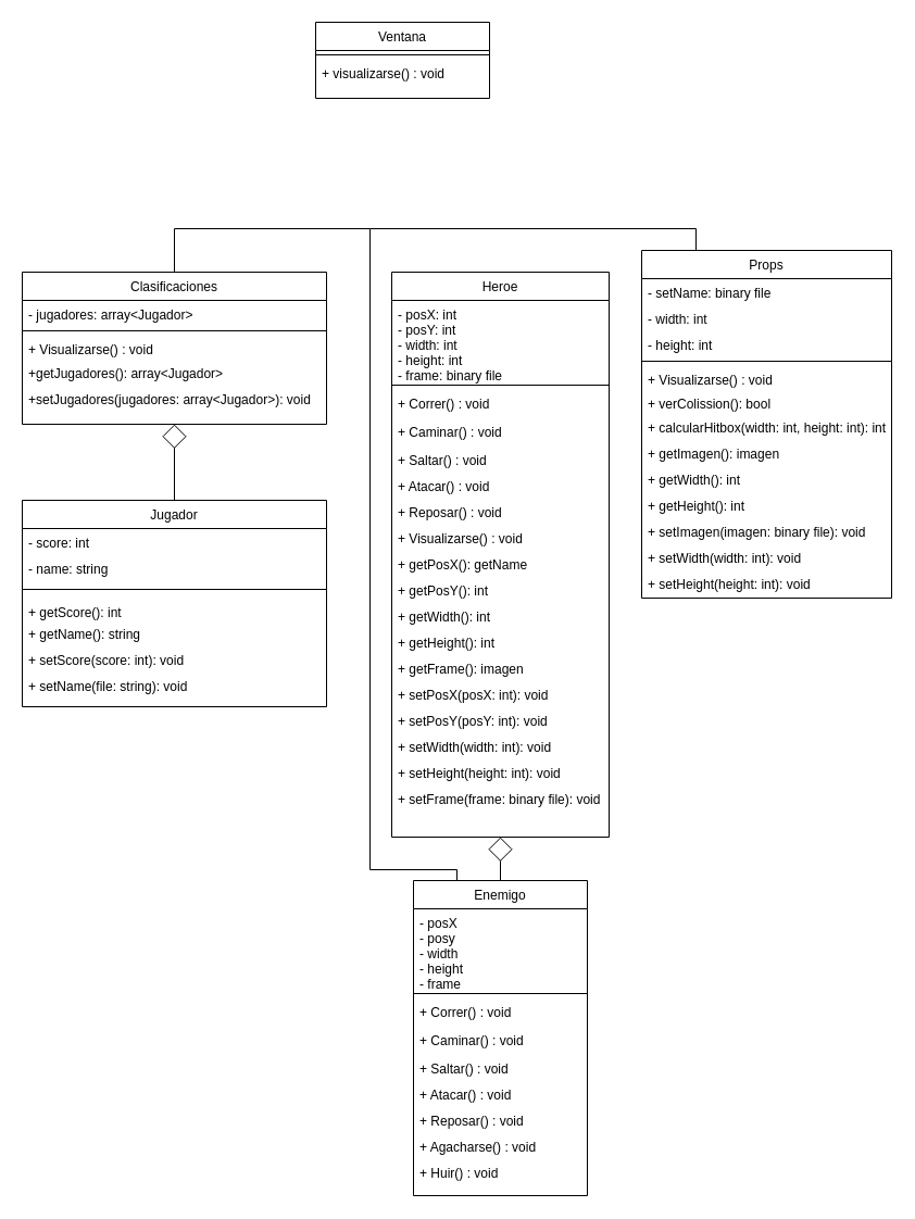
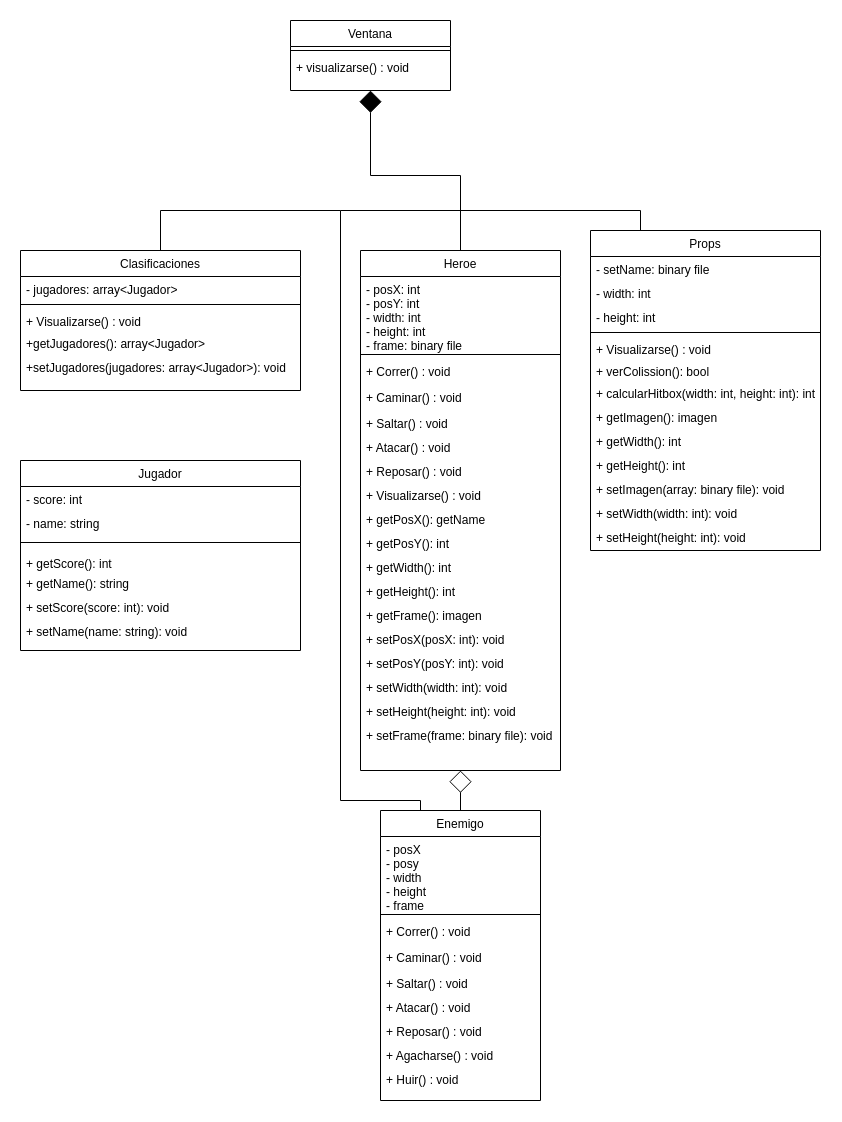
  <mxCell id="0" />
  <mxCell id="1" parent="0" />
+ <mxCell id="2" style="edgeStyle=orthogonalEdgeStyle;rounded=0;orthogonalLoop=1;jettySize=auto;html=1;exitX=0.5;exitY=0;exitDx=0;exitDy=0;entryX=0.5;entryY=1;entryDx=0;entryDy=0;endArrow=diamond;endFill=1;endSize=20;" edge="1" parent="1" source="3" target="49"><mxGeometry relative="1" as="geometry" /></mxCell>
  <mxCell id="3" value="Heroe" style="swimlane;fontStyle=0;align=center;verticalAlign=top;childLayout=stackLayout;horizontal=1;startSize=26;horizontalStack=0;resizeParent=1;resizeLast=0;collapsible=1;marginBottom=0;rounded=0;shadow=0;strokeWidth=1;" vertex="1" parent="1"><mxGeometry x="360" y="250" width="200" height="520" as="geometry"><mxRectangle x="550" y="140" width="160" height="26" as="alternateBounds" /></mxGeometry></mxCell>
  <mxCell id="4" value="- posX: int&#10;- posY: int&#10;- width: int&#10;- height: int&#10;- frame: binary file" style="text;align=left;verticalAlign=top;spacingLeft=4;spacingRight=4;overflow=hidden;rotatable=0;points=[[0,0.5],[1,0.5]];portConstraint=eastwest;" vertex="1" parent="3"><mxGeometry y="26" width="200" height="74" as="geometry" /></mxCell>
  <mxCell id="5" value="" style="line;html=1;strokeWidth=1;align=left;verticalAlign=middle;spacingTop=-1;spacingLeft=3;spacingRight=3;rotatable=0;labelPosition=right;points=[];portConstraint=eastwest;" vertex="1" parent="3"><mxGeometry y="100" width="200" height="8" as="geometry" /></mxCell>
  <mxCell id="6" value="+ Correr() : void" style="text;align=left;verticalAlign=top;spacingLeft=4;spacingRight=4;overflow=hidden;rotatable=0;points=[[0,0.5],[1,0.5]];portConstraint=eastwest;" vertex="1" parent="3"><mxGeometry y="108" width="200" height="26" as="geometry" /></mxCell>
  <mxCell id="7" value="+ Caminar() : void" style="text;align=left;verticalAlign=top;spacingLeft=4;spacingRight=4;overflow=hidden;rotatable=0;points=[[0,0.5],[1,0.5]];portConstraint=eastwest;" vertex="1" parent="3"><mxGeometry y="134" width="200" height="26" as="geometry" /></mxCell>
  <mxCell id="8" value="+ Saltar() : void" style="text;align=left;verticalAlign=top;spacingLeft=4;spacingRight=4;overflow=hidden;rotatable=0;points=[[0,0.5],[1,0.5]];portConstraint=eastwest;" vertex="1" parent="3"><mxGeometry y="160" width="200" height="24" as="geometry" /></mxCell>
  <mxCell id="9" value="+ Atacar() : void" style="text;align=left;verticalAlign=top;spacingLeft=4;spacingRight=4;overflow=hidden;rotatable=0;points=[[0,0.5],[1,0.5]];portConstraint=eastwest;" vertex="1" parent="3"><mxGeometry y="184" width="200" height="24" as="geometry" /></mxCell>
  <mxCell id="10" value="+ Reposar() : void" style="text;align=left;verticalAlign=top;spacingLeft=4;spacingRight=4;overflow=hidden;rotatable=0;points=[[0,0.5],[1,0.5]];portConstraint=eastwest;" vertex="1" parent="3"><mxGeometry y="208" width="200" height="24" as="geometry" /></mxCell>
  <mxCell id="11" value="+ Visualizarse() : void" style="text;align=left;verticalAlign=top;spacingLeft=4;spacingRight=4;overflow=hidden;rotatable=0;points=[[0,0.5],[1,0.5]];portConstraint=eastwest;" vertex="1" parent="3"><mxGeometry y="232" width="200" height="24" as="geometry" /></mxCell>
  <mxCell id="12" value="+ getPosX(): getName&#10;" style="text;align=left;verticalAlign=top;spacingLeft=4;spacingRight=4;overflow=hidden;rotatable=0;points=[[0,0.5],[1,0.5]];portConstraint=eastwest;" vertex="1" parent="3"><mxGeometry y="256" width="200" height="24" as="geometry" /></mxCell>
  <mxCell id="13" value="+ getPosY(): int&#10;" style="text;align=left;verticalAlign=top;spacingLeft=4;spacingRight=4;overflow=hidden;rotatable=0;points=[[0,0.5],[1,0.5]];portConstraint=eastwest;" vertex="1" parent="3"><mxGeometry y="280" width="200" height="24" as="geometry" /></mxCell>
  <mxCell id="14" value="+ getWidth(): int&#10;" style="text;align=left;verticalAlign=top;spacingLeft=4;spacingRight=4;overflow=hidden;rotatable=0;points=[[0,0.5],[1,0.5]];portConstraint=eastwest;" vertex="1" parent="3"><mxGeometry y="304" width="200" height="24" as="geometry" /></mxCell>
  <mxCell id="15" value="+ getHeight(): int&#10;" style="text;align=left;verticalAlign=top;spacingLeft=4;spacingRight=4;overflow=hidden;rotatable=0;points=[[0,0.5],[1,0.5]];portConstraint=eastwest;" vertex="1" parent="3"><mxGeometry y="328" width="200" height="24" as="geometry" /></mxCell>
  <mxCell id="16" value="+ getFrame(): imagen&#10;" style="text;align=left;verticalAlign=top;spacingLeft=4;spacingRight=4;overflow=hidden;rotatable=0;points=[[0,0.5],[1,0.5]];portConstraint=eastwest;" vertex="1" parent="3"><mxGeometry y="352" width="200" height="24" as="geometry" /></mxCell>
  <mxCell id="17" value="+ setPosX(posX: int): void&#10;" style="text;align=left;verticalAlign=top;spacingLeft=4;spacingRight=4;overflow=hidden;rotatable=0;points=[[0,0.5],[1,0.5]];portConstraint=eastwest;" vertex="1" parent="3"><mxGeometry y="376" width="200" height="24" as="geometry" /></mxCell>
  <mxCell id="18" value="+ setPosY(posY: int): void&#10;" style="text;align=left;verticalAlign=top;spacingLeft=4;spacingRight=4;overflow=hidden;rotatable=0;points=[[0,0.5],[1,0.5]];portConstraint=eastwest;" vertex="1" parent="3"><mxGeometry y="400" width="200" height="24" as="geometry" /></mxCell>
  <mxCell id="19" value="+ setWidth(width: int): void" style="text;align=left;verticalAlign=top;spacingLeft=4;spacingRight=4;overflow=hidden;rotatable=0;points=[[0,0.5],[1,0.5]];portConstraint=eastwest;" vertex="1" parent="3"><mxGeometry y="424" width="200" height="24" as="geometry" /></mxCell>
  <mxCell id="20" value="+ setHeight(height: int): void&#10;&#10;" style="text;align=left;verticalAlign=top;spacingLeft=4;spacingRight=4;overflow=hidden;rotatable=0;points=[[0,0.5],[1,0.5]];portConstraint=eastwest;" vertex="1" parent="3"><mxGeometry y="448" width="200" height="24" as="geometry" /></mxCell>
  <mxCell id="21" value="+ setFrame(frame: binary file): void&#10;" style="text;align=left;verticalAlign=top;spacingLeft=4;spacingRight=4;overflow=hidden;rotatable=0;points=[[0,0.5],[1,0.5]];portConstraint=eastwest;" vertex="1" parent="3"><mxGeometry y="472" width="200" height="24" as="geometry" /></mxCell>
  <mxCell id="22" style="edgeStyle=orthogonalEdgeStyle;rounded=0;orthogonalLoop=1;jettySize=auto;html=1;exitX=0.5;exitY=0;exitDx=0;exitDy=0;entryX=0.5;entryY=1;entryDx=0;entryDy=0;endArrow=diamond;endFill=0;endSize=20;" edge="1" parent="1" source="24" target="3"><mxGeometry relative="1" as="geometry"><mxPoint x="440" y="570" as="sourcePoint" /></mxGeometry></mxCell>
  <mxCell id="23" style="edgeStyle=orthogonalEdgeStyle;rounded=0;orthogonalLoop=1;jettySize=auto;html=1;exitX=0.25;exitY=0;exitDx=0;exitDy=0;endArrow=none;endFill=0;" edge="1" parent="1" source="24"><mxGeometry relative="1" as="geometry"><mxPoint x="440" y="210" as="targetPoint" /><Array as="points"><mxPoint x="420" y="800" /><mxPoint x="340" y="800" /><mxPoint x="340" y="210" /></Array></mxGeometry></mxCell>
  <mxCell id="24" value="Enemigo" style="swimlane;fontStyle=0;align=center;verticalAlign=top;childLayout=stackLayout;horizontal=1;startSize=26;horizontalStack=0;resizeParent=1;resizeLast=0;collapsible=1;marginBottom=0;rounded=0;shadow=0;strokeWidth=1;" vertex="1" parent="1"><mxGeometry x="380" y="810" width="160" height="290" as="geometry"><mxRectangle x="550" y="140" width="160" height="26" as="alternateBounds" /></mxGeometry></mxCell>
  <mxCell id="25" value="- posX&#10;- posy&#10;- width&#10;- height&#10;- frame" style="text;align=left;verticalAlign=top;spacingLeft=4;spacingRight=4;overflow=hidden;rotatable=0;points=[[0,0.5],[1,0.5]];portConstraint=eastwest;" vertex="1" parent="24"><mxGeometry y="26" width="160" height="74" as="geometry" /></mxCell>
  <mxCell id="26" value="" style="line;html=1;strokeWidth=1;align=left;verticalAlign=middle;spacingTop=-1;spacingLeft=3;spacingRight=3;rotatable=0;labelPosition=right;points=[];portConstraint=eastwest;" vertex="1" parent="24"><mxGeometry y="100" width="160" height="8" as="geometry" /></mxCell>
  <mxCell id="27" value="+ Correr() : void" style="text;align=left;verticalAlign=top;spacingLeft=4;spacingRight=4;overflow=hidden;rotatable=0;points=[[0,0.5],[1,0.5]];portConstraint=eastwest;" vertex="1" parent="24"><mxGeometry y="108" width="160" height="26" as="geometry" /></mxCell>
  <mxCell id="28" value="+ Caminar() : void" style="text;align=left;verticalAlign=top;spacingLeft=4;spacingRight=4;overflow=hidden;rotatable=0;points=[[0,0.5],[1,0.5]];portConstraint=eastwest;" vertex="1" parent="24"><mxGeometry y="134" width="160" height="26" as="geometry" /></mxCell>
  <mxCell id="29" value="+ Saltar() : void" style="text;align=left;verticalAlign=top;spacingLeft=4;spacingRight=4;overflow=hidden;rotatable=0;points=[[0,0.5],[1,0.5]];portConstraint=eastwest;" vertex="1" parent="24"><mxGeometry y="160" width="160" height="24" as="geometry" /></mxCell>
  <mxCell id="30" value="+ Atacar() : void" style="text;align=left;verticalAlign=top;spacingLeft=4;spacingRight=4;overflow=hidden;rotatable=0;points=[[0,0.5],[1,0.5]];portConstraint=eastwest;" vertex="1" parent="24"><mxGeometry y="184" width="160" height="24" as="geometry" /></mxCell>
  <mxCell id="31" value="+ Reposar() : void" style="text;align=left;verticalAlign=top;spacingLeft=4;spacingRight=4;overflow=hidden;rotatable=0;points=[[0,0.5],[1,0.5]];portConstraint=eastwest;" vertex="1" parent="24"><mxGeometry y="208" width="160" height="24" as="geometry" /></mxCell>
  <mxCell id="32" value="+ Agacharse() : void" style="text;align=left;verticalAlign=top;spacingLeft=4;spacingRight=4;overflow=hidden;rotatable=0;points=[[0,0.5],[1,0.5]];portConstraint=eastwest;" vertex="1" parent="24"><mxGeometry y="232" width="160" height="24" as="geometry" /></mxCell>
  <mxCell id="33" value="+ Huir() : void" style="text;align=left;verticalAlign=top;spacingLeft=4;spacingRight=4;overflow=hidden;rotatable=0;points=[[0,0.5],[1,0.5]];portConstraint=eastwest;" vertex="1" parent="24"><mxGeometry y="256" width="160" height="24" as="geometry" /></mxCell>
  <mxCell id="34" style="edgeStyle=orthogonalEdgeStyle;rounded=0;orthogonalLoop=1;jettySize=auto;html=1;exitX=0.5;exitY=0;exitDx=0;exitDy=0;endArrow=none;endFill=0;" edge="1" parent="1" source="35"><mxGeometry relative="1" as="geometry"><mxPoint x="370" y="210" as="targetPoint" /><Array as="points"><mxPoint x="640" y="210" /></Array></mxGeometry></mxCell>
  <mxCell id="35" value="Props" style="swimlane;fontStyle=0;align=center;verticalAlign=top;childLayout=stackLayout;horizontal=1;startSize=26;horizontalStack=0;resizeParent=1;resizeLast=0;collapsible=1;marginBottom=0;rounded=0;shadow=0;strokeWidth=1;" vertex="1" parent="1"><mxGeometry x="590" y="230" width="230" height="320" as="geometry"><mxRectangle x="550" y="140" width="160" height="26" as="alternateBounds" /></mxGeometry></mxCell>
  <mxCell id="36" value="- setName: binary file" style="text;align=left;verticalAlign=top;spacingLeft=4;spacingRight=4;overflow=hidden;rotatable=0;points=[[0,0.5],[1,0.5]];portConstraint=eastwest;" vertex="1" parent="35"><mxGeometry y="26" width="230" height="24" as="geometry" /></mxCell>
  <mxCell id="37" value="- width: int" style="text;align=left;verticalAlign=top;spacingLeft=4;spacingRight=4;overflow=hidden;rotatable=0;points=[[0,0.5],[1,0.5]];portConstraint=eastwest;" vertex="1" parent="35"><mxGeometry y="50" width="230" height="24" as="geometry" /></mxCell>
  <mxCell id="38" value="- height: int" style="text;align=left;verticalAlign=top;spacingLeft=4;spacingRight=4;overflow=hidden;rotatable=0;points=[[0,0.5],[1,0.5]];portConstraint=eastwest;" vertex="1" parent="35"><mxGeometry y="74" width="230" height="24" as="geometry" /></mxCell>
  <mxCell id="39" value="" style="line;html=1;strokeWidth=1;align=left;verticalAlign=middle;spacingTop=-1;spacingLeft=3;spacingRight=3;rotatable=0;labelPosition=right;points=[];portConstraint=eastwest;" vertex="1" parent="35"><mxGeometry y="98" width="230" height="8" as="geometry" /></mxCell>
  <mxCell id="40" value="+ Visualizarse() : void" style="text;align=left;verticalAlign=top;spacingLeft=4;spacingRight=4;overflow=hidden;rotatable=0;points=[[0,0.5],[1,0.5]];portConstraint=eastwest;" vertex="1" parent="35"><mxGeometry y="106" width="230" height="22" as="geometry" /></mxCell>
  <mxCell id="41" value="+ verColission(): bool" style="text;align=left;verticalAlign=top;spacingLeft=4;spacingRight=4;overflow=hidden;rotatable=0;points=[[0,0.5],[1,0.5]];portConstraint=eastwest;" vertex="1" parent="35"><mxGeometry y="128" width="230" height="22" as="geometry" /></mxCell>
  <mxCell id="42" value="+ calcularHitbox(width: int, height: int): int&#10;" style="text;align=left;verticalAlign=top;spacingLeft=4;spacingRight=4;overflow=hidden;rotatable=0;points=[[0,0.5],[1,0.5]];portConstraint=eastwest;" vertex="1" parent="35"><mxGeometry y="150" width="230" height="24" as="geometry" /></mxCell>
  <mxCell id="43" value="+ getImagen(): imagen" style="text;align=left;verticalAlign=top;spacingLeft=4;spacingRight=4;overflow=hidden;rotatable=0;points=[[0,0.5],[1,0.5]];portConstraint=eastwest;" vertex="1" parent="35"><mxGeometry y="174" width="230" height="24" as="geometry" /></mxCell>
  <mxCell id="44" value="+ getWidth(): int" style="text;align=left;verticalAlign=top;spacingLeft=4;spacingRight=4;overflow=hidden;rotatable=0;points=[[0,0.5],[1,0.5]];portConstraint=eastwest;" vertex="1" parent="35"><mxGeometry y="198" width="230" height="24" as="geometry" /></mxCell>
  <mxCell id="45" value="+ getHeight(): int" style="text;align=left;verticalAlign=top;spacingLeft=4;spacingRight=4;overflow=hidden;rotatable=0;points=[[0,0.5],[1,0.5]];portConstraint=eastwest;" vertex="1" parent="35"><mxGeometry y="222" width="230" height="24" as="geometry" /></mxCell>
- <mxCell id="46" value="+ setImagen(imagen: binary file): void" style="text;align=left;verticalAlign=top;spacingLeft=4;spacingRight=4;overflow=hidden;rotatable=0;points=[[0,0.5],[1,0.5]];portConstraint=eastwest;" vertex="1" parent="35"><mxGeometry y="246" width="230" height="24" as="geometry" /></mxCell>
+ <mxCell id="46" value="+ setImagen(array: binary file): void" style="text;align=left;verticalAlign=top;spacingLeft=4;spacingRight=4;overflow=hidden;rotatable=0;points=[[0,0.5],[1,0.5]];portConstraint=eastwest;" vertex="1" parent="35"><mxGeometry y="246" width="230" height="24" as="geometry" /></mxCell>
  <mxCell id="47" value="+ setWidth(width: int): void" style="text;align=left;verticalAlign=top;spacingLeft=4;spacingRight=4;overflow=hidden;rotatable=0;points=[[0,0.5],[1,0.5]];portConstraint=eastwest;" vertex="1" parent="35"><mxGeometry y="270" width="230" height="24" as="geometry" /></mxCell>
  <mxCell id="48" value="+ setHeight(height: int): void" style="text;align=left;verticalAlign=top;spacingLeft=4;spacingRight=4;overflow=hidden;rotatable=0;points=[[0,0.5],[1,0.5]];portConstraint=eastwest;" vertex="1" parent="35"><mxGeometry y="294" width="230" height="24" as="geometry" /></mxCell>
  <mxCell id="49" value="Ventana" style="swimlane;fontStyle=0;align=center;verticalAlign=top;childLayout=stackLayout;horizontal=1;startSize=26;horizontalStack=0;resizeParent=1;resizeLast=0;collapsible=1;marginBottom=0;rounded=0;shadow=0;strokeWidth=1;" vertex="1" parent="1"><mxGeometry x="290" y="20" width="160" height="70" as="geometry"><mxRectangle x="550" y="140" width="160" height="26" as="alternateBounds" /></mxGeometry></mxCell>
  <mxCell id="50" value="" style="line;html=1;strokeWidth=1;align=left;verticalAlign=middle;spacingTop=-1;spacingLeft=3;spacingRight=3;rotatable=0;labelPosition=right;points=[];portConstraint=eastwest;" vertex="1" parent="49"><mxGeometry y="26" width="160" height="8" as="geometry" /></mxCell>
  <mxCell id="51" value="+ visualizarse() : void" style="text;align=left;verticalAlign=top;spacingLeft=4;spacingRight=4;overflow=hidden;rotatable=0;points=[[0,0.5],[1,0.5]];portConstraint=eastwest;" vertex="1" parent="49"><mxGeometry y="34" width="160" height="24" as="geometry" /></mxCell>
  <mxCell id="52" style="edgeStyle=orthogonalEdgeStyle;rounded=0;orthogonalLoop=1;jettySize=auto;html=1;exitX=0.5;exitY=0;exitDx=0;exitDy=0;endArrow=none;endFill=0;" edge="1" parent="1" source="53"><mxGeometry relative="1" as="geometry"><mxPoint x="340" y="210" as="targetPoint" /><Array as="points"><mxPoint x="160" y="210" /></Array></mxGeometry></mxCell>
  <mxCell id="53" value="Clasificaciones" style="swimlane;fontStyle=0;align=center;verticalAlign=top;childLayout=stackLayout;horizontal=1;startSize=26;horizontalStack=0;resizeParent=1;resizeLast=0;collapsible=1;marginBottom=0;rounded=0;shadow=0;strokeWidth=1;" vertex="1" parent="1"><mxGeometry x="20" y="250" width="280" height="140" as="geometry"><mxRectangle x="550" y="140" width="160" height="26" as="alternateBounds" /></mxGeometry></mxCell>
  <mxCell id="54" value="- jugadores: array&lt;Jugador&gt;" style="text;align=left;verticalAlign=top;spacingLeft=4;spacingRight=4;overflow=hidden;rotatable=0;points=[[0,0.5],[1,0.5]];portConstraint=eastwest;" vertex="1" parent="53"><mxGeometry y="26" width="280" height="24" as="geometry" /></mxCell>
  <mxCell id="55" value="" style="line;html=1;strokeWidth=1;align=left;verticalAlign=middle;spacingTop=-1;spacingLeft=3;spacingRight=3;rotatable=0;labelPosition=right;points=[];portConstraint=eastwest;" vertex="1" parent="53"><mxGeometry y="50" width="280" height="8" as="geometry" /></mxCell>
  <mxCell id="56" value="+ Visualizarse() : void" style="text;align=left;verticalAlign=top;spacingLeft=4;spacingRight=4;overflow=hidden;rotatable=0;points=[[0,0.5],[1,0.5]];portConstraint=eastwest;" vertex="1" parent="53"><mxGeometry y="58" width="280" height="22" as="geometry" /></mxCell>
  <mxCell id="57" value="+getJugadores(): array&lt;Jugador&gt;" style="text;align=left;verticalAlign=top;spacingLeft=4;spacingRight=4;overflow=hidden;rotatable=0;points=[[0,0.5],[1,0.5]];portConstraint=eastwest;" vertex="1" parent="53"><mxGeometry y="80" width="280" height="24" as="geometry" /></mxCell>
  <mxCell id="58" value="+setJugadores(jugadores: array&lt;Jugador&gt;): void" style="text;align=left;verticalAlign=top;spacingLeft=4;spacingRight=4;overflow=hidden;rotatable=0;points=[[0,0.5],[1,0.5]];portConstraint=eastwest;" vertex="1" parent="53"><mxGeometry y="104" width="280" height="24" as="geometry" /></mxCell>
- <mxCell id="59" style="edgeStyle=orthogonalEdgeStyle;rounded=0;orthogonalLoop=1;jettySize=auto;html=1;exitX=0.5;exitY=0;exitDx=0;exitDy=0;entryX=0.5;entryY=1;entryDx=0;entryDy=0;endArrow=diamond;endFill=0;endSize=20;startArrow=none;startFill=0;" edge="1" parent="1" source="60" target="53"><mxGeometry relative="1" as="geometry" /></mxCell>
  <mxCell id="60" value="Jugador" style="swimlane;fontStyle=0;align=center;verticalAlign=top;childLayout=stackLayout;horizontal=1;startSize=26;horizontalStack=0;resizeParent=1;resizeLast=0;collapsible=1;marginBottom=0;rounded=0;shadow=0;strokeWidth=1;" vertex="1" parent="1"><mxGeometry x="20" y="460" width="280" height="190" as="geometry"><mxRectangle x="50" y="450" width="160" height="26" as="alternateBounds" /></mxGeometry></mxCell>
  <mxCell id="61" value="- score: int&#10;" style="text;align=left;verticalAlign=top;spacingLeft=4;spacingRight=4;overflow=hidden;rotatable=0;points=[[0,0.5],[1,0.5]];portConstraint=eastwest;" vertex="1" parent="60"><mxGeometry y="26" width="280" height="24" as="geometry" /></mxCell>
  <mxCell id="62" value="- name: string" style="text;align=left;verticalAlign=top;spacingLeft=4;spacingRight=4;overflow=hidden;rotatable=0;points=[[0,0.5],[1,0.5]];portConstraint=eastwest;" vertex="1" parent="60"><mxGeometry y="50" width="280" height="24" as="geometry" /></mxCell>
  <mxCell id="63" value="" style="line;html=1;strokeWidth=1;align=left;verticalAlign=middle;spacingTop=-1;spacingLeft=3;spacingRight=3;rotatable=0;labelPosition=right;points=[];portConstraint=eastwest;" vertex="1" parent="60"><mxGeometry y="74" width="280" height="16" as="geometry" /></mxCell>
  <mxCell id="64" value="+ getScore(): int" style="text;align=left;verticalAlign=top;spacingLeft=4;spacingRight=4;overflow=hidden;rotatable=0;points=[[0,0.5],[1,0.5]];portConstraint=eastwest;" vertex="1" parent="60"><mxGeometry y="90" width="280" height="20" as="geometry" /></mxCell>
  <mxCell id="65" value="+ getName(): string&#10;" style="text;align=left;verticalAlign=top;spacingLeft=4;spacingRight=4;overflow=hidden;rotatable=0;points=[[0,0.5],[1,0.5]];portConstraint=eastwest;" vertex="1" parent="60"><mxGeometry y="110" width="280" height="24" as="geometry" /></mxCell>
  <mxCell id="66" value="+ setScore(score: int): void&#10;" style="text;align=left;verticalAlign=top;spacingLeft=4;spacingRight=4;overflow=hidden;rotatable=0;points=[[0,0.5],[1,0.5]];portConstraint=eastwest;" vertex="1" parent="60"><mxGeometry y="134" width="280" height="24" as="geometry" /></mxCell>
- <mxCell id="67" value="+ setName(file: string): void&#10;&#10;" style="text;align=left;verticalAlign=top;spacingLeft=4;spacingRight=4;overflow=hidden;rotatable=0;points=[[0,0.5],[1,0.5]];portConstraint=eastwest;" vertex="1" parent="60"><mxGeometry y="158" width="280" height="24" as="geometry" /></mxCell>
+ <mxCell id="67" value="+ setName(name: string): void&#10;&#10;" style="text;align=left;verticalAlign=top;spacingLeft=4;spacingRight=4;overflow=hidden;rotatable=0;points=[[0,0.5],[1,0.5]];portConstraint=eastwest;" vertex="1" parent="60"><mxGeometry y="158" width="280" height="24" as="geometry" /></mxCell>
